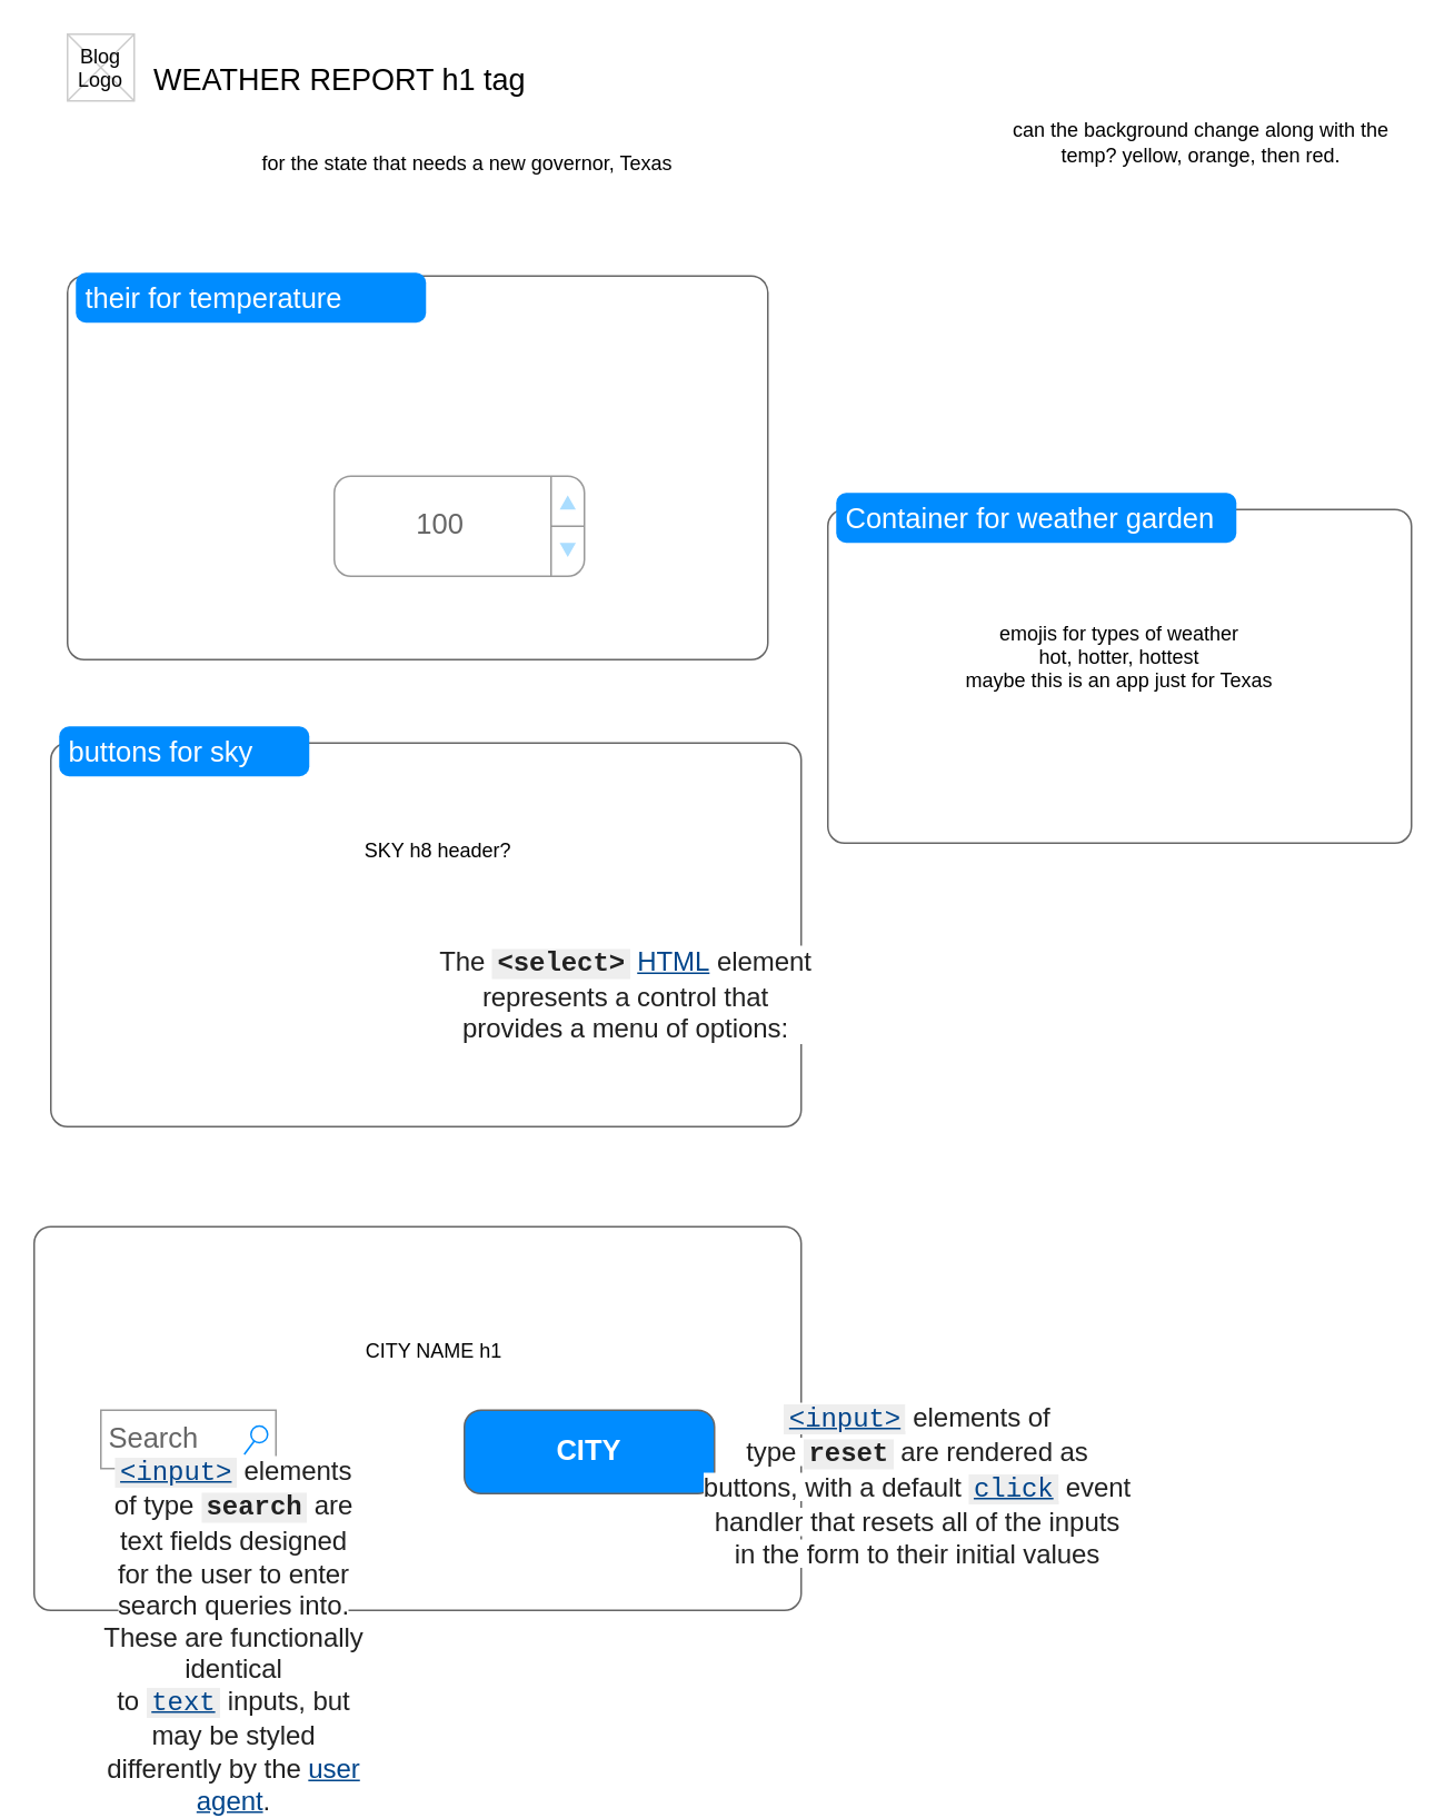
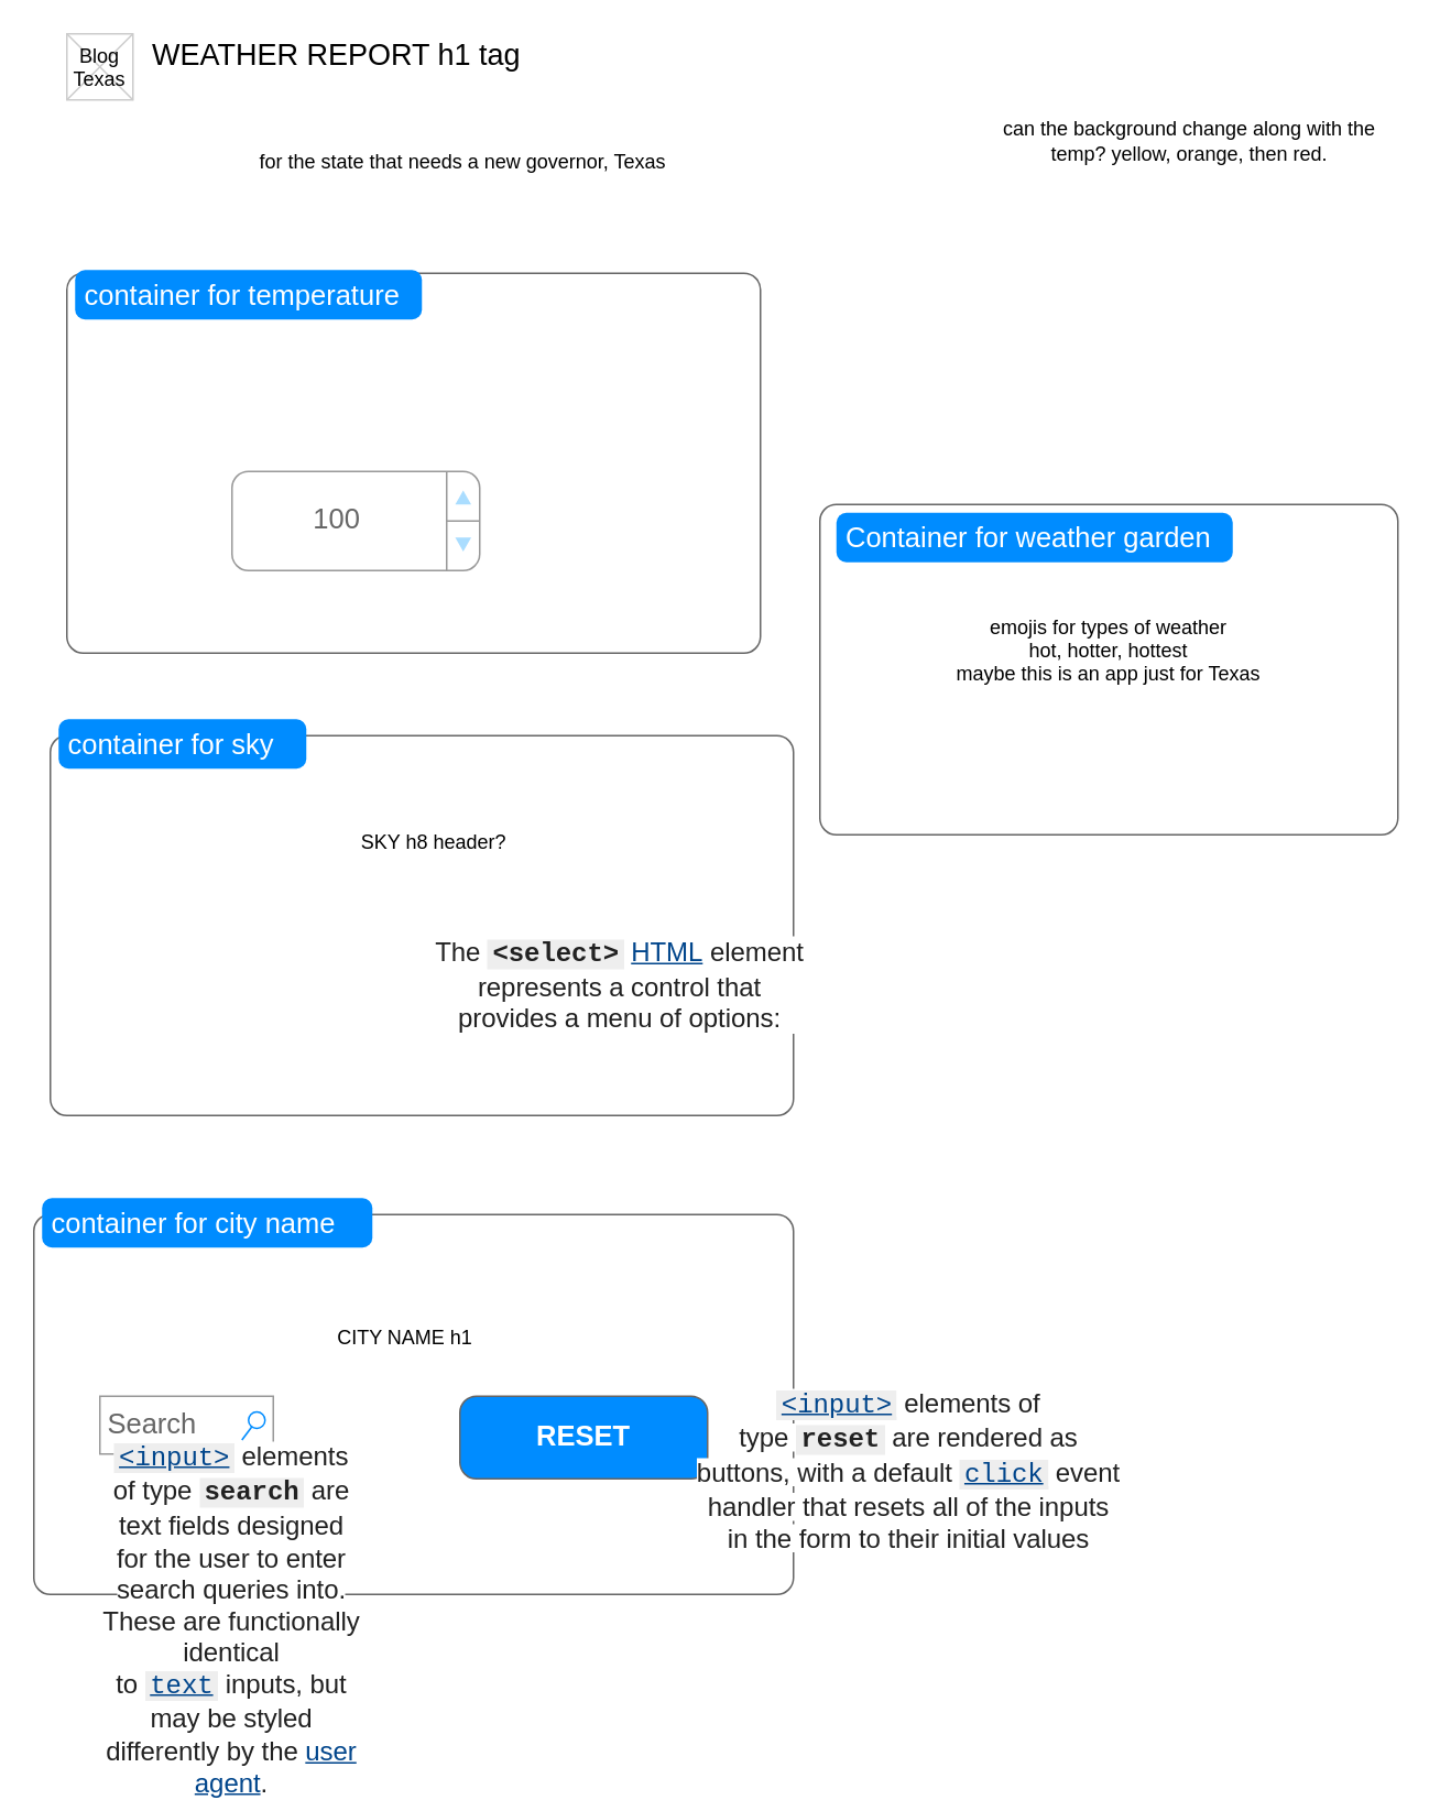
  <mxCell id="0" />
  <mxCell id="1" parent="0" />
- <mxCell id="2" value="WEATHER REPORT h1 tag&#10;" style="text;spacingTop=-5;fontSize=18;fontStyle=0" parent="1" vertex="1"><mxGeometry x="90" y="35" width="230" height="20" as="geometry" /></mxCell>
+ <mxCell id="2" value="WEATHER REPORT h1 tag&#10;" style="text;spacingTop=-5;fontSize=18;fontStyle=0" parent="1" vertex="1"><mxGeometry x="90" y="20" width="230" height="20" as="geometry" /></mxCell>
  <mxCell id="3" value="" style="verticalLabelPosition=bottom;verticalAlign=top;strokeWidth=1;shape=mxgraph.mockup.graphics.iconGrid;strokeColor=#CCCCCC;gridSize=1,1;" parent="1" vertex="1"><mxGeometry x="40" y="20" width="40" height="40" as="geometry" /></mxCell>
- <mxCell id="4" value="Blog &#10;Logo" style="text;spacingTop=-5;align=center" parent="1" vertex="1"><mxGeometry x="40" y="25" width="40" height="40" as="geometry" /></mxCell>
+ <mxCell id="4" value="Blog &#10;Texas" style="text;spacingTop=-5;align=center" parent="1" vertex="1"><mxGeometry x="40" y="25" width="40" height="40" as="geometry" /></mxCell>
  <mxCell id="5" value="for the state that needs a new governor, Texas" style="text;html=1;strokeColor=none;fillColor=none;align=center;verticalAlign=middle;whiteSpace=wrap;rounded=0;" vertex="1" parent="1"><mxGeometry x="120" y="80" width="320" height="35" as="geometry" /></mxCell>
  <mxCell id="6" value="" style="shape=mxgraph.mockup.containers.marginRect;rectMarginTop=10;strokeColor=#666666;strokeWidth=1;dashed=0;rounded=1;arcSize=5;recursiveResize=0;" vertex="1" parent="1"><mxGeometry x="30" y="435" width="450" height="240" as="geometry" /></mxCell>
- <mxCell id="7" value="buttons for sky" style="shape=rect;strokeColor=none;fillColor=#008cff;strokeWidth=1;dashed=0;rounded=1;arcSize=20;fontColor=#ffffff;fontSize=17;spacing=2;spacingTop=-2;align=left;autosize=1;spacingLeft=4;resizeWidth=0;resizeHeight=0;perimeter=none;" vertex="1" parent="6"><mxGeometry x="5" width="150" height="30" as="geometry" /></mxCell>
+ <mxCell id="7" value="container for sky" style="shape=rect;strokeColor=none;fillColor=#008cff;strokeWidth=1;dashed=0;rounded=1;arcSize=20;fontColor=#ffffff;fontSize=17;spacing=2;spacingTop=-2;align=left;autosize=1;spacingLeft=4;resizeWidth=0;resizeHeight=0;perimeter=none;" vertex="1" parent="6"><mxGeometry x="5" width="150" height="30" as="geometry" /></mxCell>
  <mxCell id="8" value="SKY h8 header?" style="text;html=1;strokeColor=none;fillColor=none;align=center;verticalAlign=middle;whiteSpace=wrap;rounded=0;" vertex="1" parent="6"><mxGeometry x="115" y="50" width="235" height="50" as="geometry" /></mxCell>
  <mxCell id="9" value="&lt;meta charset=&quot;utf-8&quot;&gt;&lt;p style=&quot;box-sizing: border-box; margin: 0px 0px 24px; max-width: 85ch; color: rgb(33, 33, 33); font-size: 16px; font-style: normal; font-weight: 400; letter-spacing: -0.044px; text-indent: 0px; text-transform: none; word-spacing: 0px; background-color: rgb(255, 255, 255);&quot;&gt;The&lt;span&gt;&amp;nbsp;&lt;/span&gt;&lt;strong style=&quot;box-sizing: border-box&quot;&gt;&lt;code style=&quot;box-sizing: border-box ; background-color: rgb(238 , 238 , 238) ; font-family: &amp;quot;consolas&amp;quot; , &amp;quot;liberation mono&amp;quot; , &amp;quot;courier&amp;quot; , monospace ; padding: 0px 3px ; overflow-wrap: break-word&quot;&gt;&amp;lt;select&amp;gt;&lt;/code&gt;&lt;/strong&gt;&lt;span&gt;&amp;nbsp;&lt;/span&gt;&lt;a href=&quot;https://developer.mozilla.org/en-US/docs/Web/HTML&quot; style=&quot;box-sizing: border-box ; color: rgb(0 , 69 , 139) ; text-decoration: underline&quot;&gt;HTML&lt;/a&gt;&lt;span&gt;&amp;nbsp;&lt;/span&gt;element represents a control that provides a menu of options:&lt;/p&gt;&lt;br class=&quot;Apple-interchange-newline&quot;&gt;" style="text;html=1;strokeColor=none;fillColor=none;align=center;verticalAlign=middle;whiteSpace=wrap;rounded=0;" vertex="1" parent="6"><mxGeometry x="240" y="140" width="210" height="80" as="geometry" /></mxCell>
  <mxCell id="10" value="" style="shape=mxgraph.mockup.containers.marginRect;rectMarginTop=10;strokeColor=#666666;strokeWidth=1;dashed=0;rounded=1;arcSize=5;recursiveResize=0;" vertex="1" parent="1"><mxGeometry y="725" width="460" height="240" as="geometry" x="20" /></mxCell>
- <mxCell id="12" value="CITY NAME h1" style="text;html=1;strokeColor=none;fillColor=none;align=center;verticalAlign=middle;whiteSpace=wrap;rounded=0;" vertex="1" parent="10"><mxGeometry x="115" y="60" width="250" height="50" as="geometry" /></mxCell>
+ <mxCell id="11" value="container for city name" style="shape=rect;strokeColor=none;fillColor=#008cff;strokeWidth=1;dashed=0;rounded=1;arcSize=20;fontColor=#ffffff;fontSize=17;spacing=2;spacingTop=-2;align=left;autosize=1;spacingLeft=4;resizeWidth=0;resizeHeight=0;perimeter=none;" vertex="1" parent="10"><mxGeometry x="5" width="200" height="30" as="geometry" /></mxCell>
+ <mxCell id="12" value="CITY NAME h1" style="text;html=1;strokeColor=none;fillColor=none;align=center;verticalAlign=middle;whiteSpace=wrap;rounded=0;" vertex="1" parent="10"><mxGeometry x="100" y="60" width="250" height="50" as="geometry" /></mxCell>
  <mxCell id="13" value="Search" style="strokeWidth=1;shadow=0;dashed=0;align=center;html=1;shape=mxgraph.mockup.forms.searchBox;strokeColor=#999999;mainText=;strokeColor2=#008cff;fontColor=#666666;fontSize=17;align=left;spacingLeft=3;" vertex="1" parent="10"><mxGeometry x="40" y="120" width="105" height="35" as="geometry" /></mxCell>
- <mxCell id="14" value="CITY" style="strokeWidth=1;shadow=0;dashed=0;align=center;html=1;shape=mxgraph.mockup.buttons.button;strokeColor=#666666;fontColor=#ffffff;mainText=;buttonStyle=round;fontSize=17;fontStyle=1;fillColor=#008cff;whiteSpace=wrap;" vertex="1" parent="10"><mxGeometry x="258" y="120" width="150" height="50" as="geometry" /></mxCell>
+ <mxCell id="14" value="RESET" style="strokeWidth=1;shadow=0;dashed=0;align=center;html=1;shape=mxgraph.mockup.buttons.button;strokeColor=#666666;fontColor=#ffffff;mainText=;buttonStyle=round;fontSize=17;fontStyle=1;fillColor=#008cff;whiteSpace=wrap;" vertex="1" parent="10"><mxGeometry x="258" y="120" width="150" height="50" as="geometry" /></mxCell>
  <mxCell id="15" value="" style="shape=mxgraph.mockup.containers.marginRect;rectMarginTop=10;strokeColor=#666666;strokeWidth=1;dashed=0;rounded=1;arcSize=5;recursiveResize=0;" vertex="1" parent="1"><mxGeometry x="40" y="155" width="420" height="240" as="geometry" /></mxCell>
- <mxCell id="16" value="their for temperature" style="shape=rect;strokeColor=none;fillColor=#008cff;strokeWidth=1;dashed=0;rounded=1;arcSize=20;fontColor=#ffffff;fontSize=17;spacing=2;spacingTop=-2;align=left;autosize=1;spacingLeft=4;resizeWidth=0;resizeHeight=0;perimeter=none;" vertex="1" parent="15"><mxGeometry x="5" y="8" width="210" height="30" as="geometry" /></mxCell>
- <mxCell id="17" value="&lt;table cellpadding=&quot;0&quot; cellspacing=&quot;0&quot; style=&quot;width:100%;height:100%;&quot;&gt;&lt;tr&gt;&lt;td style=&quot;width:85%&quot;&gt;100&lt;/td&gt;&lt;td style=&quot;width:15%&quot;&gt;&lt;/td&gt;&lt;/tr&gt;&lt;/table&gt;" style="strokeWidth=1;shadow=0;dashed=0;align=center;html=1;shape=mxgraph.mockup.forms.spinner;strokeColor=#999999;spinLayout=right;spinStyle=normal;adjStyle=triangle;fillColor=#aaddff;fontSize=17;fontColor=#666666;mainText=;html=1;overflow=fill;" vertex="1" parent="15"><mxGeometry x="160" y="130" width="150" height="60" as="geometry" /></mxCell>
+ <mxCell id="16" value="container for temperature" style="shape=rect;strokeColor=none;fillColor=#008cff;strokeWidth=1;dashed=0;rounded=1;arcSize=20;fontColor=#ffffff;fontSize=17;spacing=2;spacingTop=-2;align=left;autosize=1;spacingLeft=4;resizeWidth=0;resizeHeight=0;perimeter=none;" vertex="1" parent="15"><mxGeometry x="5" y="8" width="210" height="30" as="geometry" /></mxCell>
+ <mxCell id="17" value="&lt;table cellpadding=&quot;0&quot; cellspacing=&quot;0&quot; style=&quot;width:100%;height:100%;&quot;&gt;&lt;tr&gt;&lt;td style=&quot;width:85%&quot;&gt;100&lt;/td&gt;&lt;td style=&quot;width:15%&quot;&gt;&lt;/td&gt;&lt;/tr&gt;&lt;/table&gt;" style="strokeWidth=1;shadow=0;dashed=0;align=center;html=1;shape=mxgraph.mockup.forms.spinner;strokeColor=#999999;spinLayout=right;spinStyle=normal;adjStyle=triangle;fillColor=#aaddff;fontSize=17;fontColor=#666666;mainText=;html=1;overflow=fill;" vertex="1" parent="15"><mxGeometry x="100" y="130" width="150" height="60" as="geometry" /></mxCell>
  <mxCell id="18" value="emojis for types of weather&#10;hot, hotter, hottest&#10;maybe this is an app just for Texas&#10;" style="shape=mxgraph.mockup.containers.marginRect;rectMarginTop=10;strokeColor=#666666;strokeWidth=1;dashed=0;rounded=1;arcSize=5;recursiveResize=0;" vertex="1" parent="1"><mxGeometry x="496" y="295" width="350" height="210" as="geometry" /></mxCell>
- <mxCell id="19" value="Container for weather garden" style="shape=rect;strokeColor=none;fillColor=#008cff;strokeWidth=1;dashed=0;rounded=1;arcSize=20;fontColor=#ffffff;fontSize=17;spacing=2;spacingTop=-2;align=left;autosize=1;spacingLeft=4;resizeWidth=0;resizeHeight=0;perimeter=none;" vertex="1" parent="18"><mxGeometry x="5" width="240" height="30" as="geometry" /></mxCell>
+ <mxCell id="19" value="Container for weather garden" style="shape=rect;strokeColor=none;fillColor=#008cff;strokeWidth=1;dashed=0;rounded=1;arcSize=20;fontColor=#ffffff;fontSize=17;spacing=2;spacingTop=-2;align=left;autosize=1;spacingLeft=4;resizeWidth=0;resizeHeight=0;perimeter=none;" vertex="1" parent="18"><mxGeometry x="10" y="15" width="240" height="30" as="geometry" /></mxCell>
  <mxCell id="20" value="can the background change along with the temp? yellow, orange, then red.&lt;br&gt;" style="text;html=1;strokeColor=none;fillColor=none;align=center;verticalAlign=middle;whiteSpace=wrap;rounded=0;" vertex="1" parent="1"><mxGeometry x="590" y="45" width="260" height="80" as="geometry" /></mxCell>
  <mxCell id="21" value="&lt;meta charset=&quot;utf-8&quot;&gt;&lt;a href=&quot;https://developer.mozilla.org/en-US/docs/Web/HTML/Element/input&quot; style=&quot;box-sizing: border-box; color: rgb(0, 69, 139); text-decoration: underline; font-size: 16px; font-style: normal; font-weight: 400; letter-spacing: -0.044px; text-indent: 0px; text-transform: none; word-spacing: 0px; background-color: rgb(255, 255, 255);&quot;&gt;&lt;code style=&quot;box-sizing: border-box ; background-color: rgb(238 , 238 , 238) ; font-family: &amp;quot;consolas&amp;quot; , &amp;quot;liberation mono&amp;quot; , &amp;quot;courier&amp;quot; , monospace ; padding: 0px 3px ; overflow-wrap: break-word&quot;&gt;&amp;lt;input&amp;gt;&lt;/code&gt;&lt;/a&gt;&lt;span style=&quot;color: rgb(33, 33, 33); font-size: 16px; font-style: normal; font-weight: 400; letter-spacing: -0.044px; text-indent: 0px; text-transform: none; word-spacing: 0px; background-color: rgb(255, 255, 255); display: inline; float: none;&quot;&gt;&lt;span&gt;&amp;nbsp;&lt;/span&gt;elements of type&lt;span&gt;&amp;nbsp;&lt;/span&gt;&lt;/span&gt;&lt;strong style=&quot;box-sizing: border-box; color: rgb(33, 33, 33); font-size: 16px; font-style: normal; letter-spacing: -0.044px; text-indent: 0px; text-transform: none; word-spacing: 0px; background-color: rgb(255, 255, 255);&quot;&gt;&lt;code style=&quot;box-sizing: border-box ; background-color: rgb(238 , 238 , 238) ; font-family: &amp;quot;consolas&amp;quot; , &amp;quot;liberation mono&amp;quot; , &amp;quot;courier&amp;quot; , monospace ; padding: 0px 3px ; overflow-wrap: break-word&quot;&gt;reset&lt;/code&gt;&lt;/strong&gt;&lt;span style=&quot;color: rgb(33, 33, 33); font-size: 16px; font-style: normal; font-weight: 400; letter-spacing: -0.044px; text-indent: 0px; text-transform: none; word-spacing: 0px; background-color: rgb(255, 255, 255); display: inline; float: none;&quot;&gt;&lt;span&gt;&amp;nbsp;&lt;/span&gt;are rendered as buttons, with a default&lt;span&gt;&amp;nbsp;&lt;/span&gt;&lt;/span&gt;&lt;code style=&quot;box-sizing: border-box; background-color: rgb(238, 238, 238); font-family: consolas, &amp;quot;liberation mono&amp;quot;, courier, monospace; padding: 0px 3px; overflow-wrap: break-word; color: rgb(33, 33, 33); font-size: 16px; font-style: normal; font-weight: 400; letter-spacing: -0.044px; text-indent: 0px; text-transform: none; word-spacing: 0px;&quot;&gt;&lt;a href=&quot;https://developer.mozilla.org/en-US/docs/Web/API/Element/click_event&quot; title=&quot;/en-US/docs/Web/Events/click&quot; style=&quot;box-sizing: border-box ; color: rgb(0 , 69 , 139) ; text-decoration: underline&quot;&gt;click&lt;/a&gt;&lt;/code&gt;&lt;span style=&quot;color: rgb(33, 33, 33); font-size: 16px; font-style: normal; font-weight: 400; letter-spacing: -0.044px; text-indent: 0px; text-transform: none; word-spacing: 0px; background-color: rgb(255, 255, 255); display: inline; float: none;&quot;&gt;&lt;span&gt;&amp;nbsp;&lt;/span&gt;event handler that resets all of the inputs in the form to their initial values&lt;/span&gt;" style="text;html=1;strokeColor=none;fillColor=none;align=center;verticalAlign=middle;whiteSpace=wrap;rounded=0;" vertex="1" parent="1"><mxGeometry x="420" y="835" width="260" height="110" as="geometry" /></mxCell>
  <mxCell id="22" value="&lt;meta charset=&quot;utf-8&quot;&gt;&lt;a href=&quot;https://developer.mozilla.org/en-US/docs/Web/HTML/Element/input&quot; style=&quot;box-sizing: border-box; color: rgb(0, 69, 139); text-decoration: underline; font-size: 16px; font-style: normal; font-weight: 400; letter-spacing: -0.044px; text-indent: 0px; text-transform: none; word-spacing: 0px; background-color: rgb(255, 255, 255);&quot;&gt;&lt;code style=&quot;box-sizing: border-box ; background-color: rgb(238 , 238 , 238) ; font-family: &amp;quot;consolas&amp;quot; , &amp;quot;liberation mono&amp;quot; , &amp;quot;courier&amp;quot; , monospace ; padding: 0px 3px ; overflow-wrap: break-word&quot;&gt;&amp;lt;input&amp;gt;&lt;/code&gt;&lt;/a&gt;&lt;span style=&quot;color: rgb(33, 33, 33); font-size: 16px; font-style: normal; font-weight: 400; letter-spacing: -0.044px; text-indent: 0px; text-transform: none; word-spacing: 0px; background-color: rgb(255, 255, 255); display: inline; float: none;&quot;&gt;&lt;span&gt;&amp;nbsp;&lt;/span&gt;elements of type&lt;span&gt;&amp;nbsp;&lt;/span&gt;&lt;/span&gt;&lt;code style=&quot;box-sizing: border-box; background-color: rgb(238, 238, 238); font-family: consolas, &amp;quot;liberation mono&amp;quot;, courier, monospace; padding: 0px 3px; overflow-wrap: break-word; color: rgb(33, 33, 33); font-size: 16px; font-style: normal; font-weight: 400; letter-spacing: -0.044px; text-indent: 0px; text-transform: none; word-spacing: 0px;&quot;&gt;&lt;strong style=&quot;box-sizing: border-box&quot;&gt;search&lt;/strong&gt;&lt;/code&gt;&lt;span style=&quot;color: rgb(33, 33, 33); font-size: 16px; font-style: normal; font-weight: 400; letter-spacing: -0.044px; text-indent: 0px; text-transform: none; word-spacing: 0px; background-color: rgb(255, 255, 255); display: inline; float: none;&quot;&gt;&lt;span&gt;&amp;nbsp;&lt;/span&gt;are text fields designed for the user to enter search queries into. These are functionally identical to&lt;span&gt;&amp;nbsp;&lt;/span&gt;&lt;/span&gt;&lt;code style=&quot;box-sizing: border-box; background-color: rgb(238, 238, 238); font-family: consolas, &amp;quot;liberation mono&amp;quot;, courier, monospace; padding: 0px 3px; overflow-wrap: break-word; color: rgb(33, 33, 33); font-size: 16px; font-style: normal; font-weight: 400; letter-spacing: -0.044px; text-indent: 0px; text-transform: none; word-spacing: 0px;&quot;&gt;&lt;a href=&quot;https://developer.mozilla.org/en-US/docs/Web/HTML/Element/input/text&quot; style=&quot;box-sizing: border-box ; color: rgb(0 , 69 , 139) ; text-decoration: underline&quot;&gt;text&lt;/a&gt;&lt;/code&gt;&lt;span style=&quot;color: rgb(33, 33, 33); font-size: 16px; font-style: normal; font-weight: 400; letter-spacing: -0.044px; text-indent: 0px; text-transform: none; word-spacing: 0px; background-color: rgb(255, 255, 255); display: inline; float: none;&quot;&gt;&lt;span&gt;&amp;nbsp;&lt;/span&gt;inputs, but may be styled differently by the&lt;span&gt;&amp;nbsp;&lt;/span&gt;&lt;/span&gt;&lt;a href=&quot;https://developer.mozilla.org/en-US/docs/Glossary/User_agent&quot; style=&quot;box-sizing: border-box; color: rgb(0, 69, 139); text-decoration: underline; font-size: 16px; font-style: normal; font-weight: 400; letter-spacing: -0.044px; text-indent: 0px; text-transform: none; word-spacing: 0px; background-color: rgb(255, 255, 255);&quot;&gt;user agent&lt;/a&gt;&lt;span style=&quot;color: rgb(33, 33, 33); font-size: 16px; font-style: normal; font-weight: 400; letter-spacing: -0.044px; text-indent: 0px; text-transform: none; word-spacing: 0px; background-color: rgb(255, 255, 255); display: inline; float: none;&quot;&gt;.&lt;/span&gt;" style="text;html=1;strokeColor=none;fillColor=none;align=center;verticalAlign=middle;whiteSpace=wrap;rounded=0;" vertex="1" parent="1"><mxGeometry x="60" y="925" width="160" height="110" as="geometry" /></mxCell>
